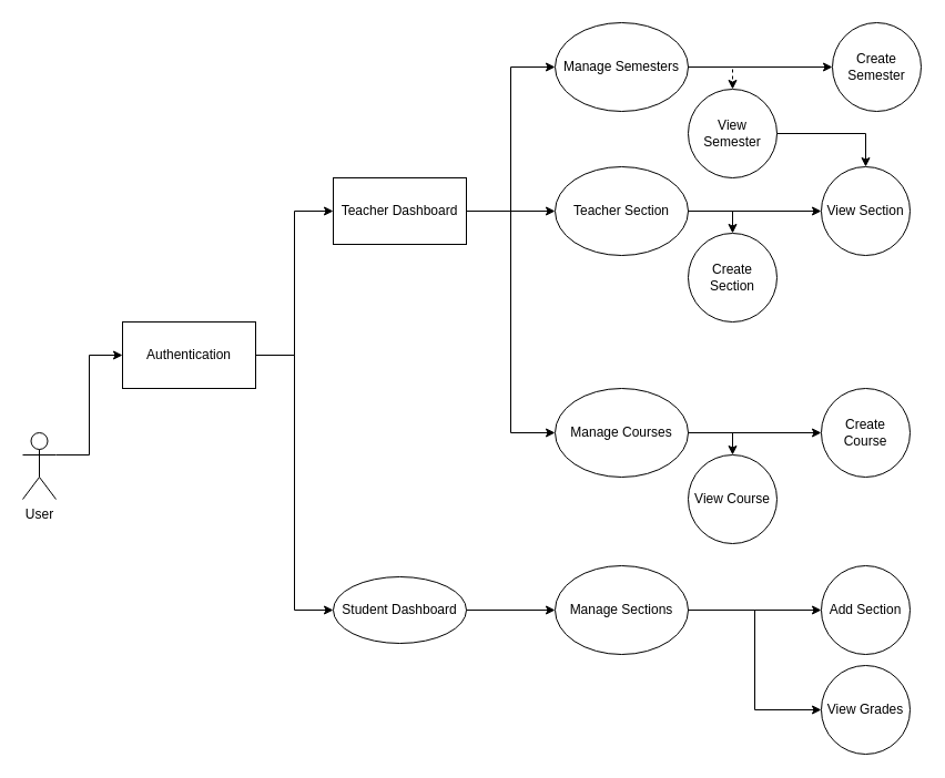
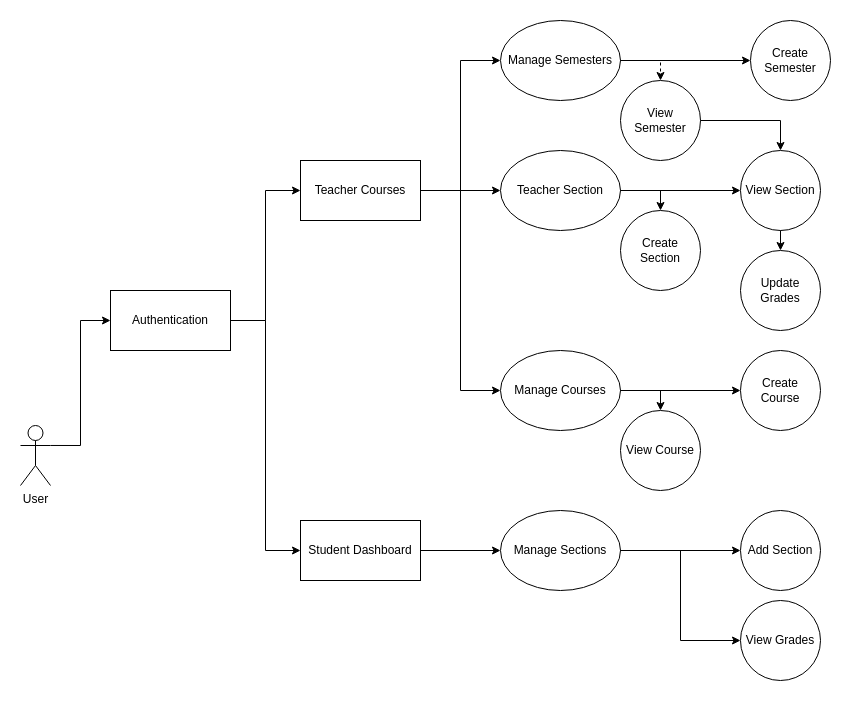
  <mxCell id="0" />
  <mxCell id="1" parent="0" />
  <mxCell id="2" value="Authentication" style="rounded=0;whiteSpace=wrap;html=1;" vertex="1" parent="1"><mxGeometry x="110" y="290" width="120" height="60" as="geometry" /></mxCell>
- <mxCell id="3" value="User" style="shape=umlActor;verticalLabelPosition=bottom;verticalAlign=top;html=1;outlineConnect=0;" vertex="1" parent="1"><mxGeometry x="20" y="390" width="30" height="60" as="geometry" /></mxCell>
+ <mxCell id="3" value="User" style="shape=umlActor;verticalLabelPosition=bottom;verticalAlign=top;html=1;outlineConnect=0;" vertex="1" parent="1"><mxGeometry x="20" y="425" width="30" height="60" as="geometry" /></mxCell>
  <mxCell id="4" value="" style="endArrow=classic;html=1;rounded=0;entryX=0;entryY=0.5;entryDx=0;entryDy=0;edgeStyle=orthogonalEdgeStyle;exitX=1;exitY=0.333;exitDx=0;exitDy=0;exitPerimeter=0;" edge="1" parent="1" source="3" target="2"><mxGeometry width="50" height="50" relative="1" as="geometry"><mxPoint x="40" y="380" as="sourcePoint" /><mxPoint x="430" y="380" as="targetPoint" /></mxGeometry></mxCell>
- <mxCell id="5" value="Teacher Dashboard" style="rounded=0;whiteSpace=wrap;html=1;" vertex="1" parent="1"><mxGeometry x="300" y="160" width="120" height="60" as="geometry" /></mxCell>
- <mxCell id="6" value="Student Dashboard" style="ellipse;whiteSpace=wrap;html=1;" vertex="1" parent="1"><mxGeometry x="300" y="520" width="120" height="60" as="geometry" /></mxCell>
+ <mxCell id="5" value="Teacher Courses" style="rounded=0;whiteSpace=wrap;html=1;" vertex="1" parent="1"><mxGeometry x="300" y="160" width="120" height="60" as="geometry" /></mxCell>
+ <mxCell id="6" value="Student Dashboard" style="rounded=0;whiteSpace=wrap;html=1;" vertex="1" parent="1"><mxGeometry x="300" y="520" width="120" height="60" as="geometry" /></mxCell>
  <mxCell id="7" value="" style="endArrow=classic;html=1;rounded=0;exitX=1;exitY=0.5;exitDx=0;exitDy=0;entryX=0;entryY=0.5;entryDx=0;entryDy=0;edgeStyle=orthogonalEdgeStyle;" edge="1" parent="1" source="2" target="5"><mxGeometry width="50" height="50" relative="1" as="geometry"><mxPoint x="380" y="350" as="sourcePoint" /><mxPoint x="430" y="300" as="targetPoint" /></mxGeometry></mxCell>
  <mxCell id="8" value="" style="endArrow=classic;html=1;rounded=0;exitX=1;exitY=0.5;exitDx=0;exitDy=0;entryX=0;entryY=0.5;entryDx=0;entryDy=0;edgeStyle=orthogonalEdgeStyle;" edge="1" parent="1" source="2" target="6"><mxGeometry width="50" height="50" relative="1" as="geometry"><mxPoint x="240" y="330" as="sourcePoint" /><mxPoint x="310" y="200" as="targetPoint" /></mxGeometry></mxCell>
  <mxCell id="9" value="Manage Courses" style="ellipse;whiteSpace=wrap;html=1;" vertex="1" parent="1"><mxGeometry x="500" y="350" width="120" height="80" as="geometry" /></mxCell>
  <mxCell id="10" value="Manage Semesters" style="ellipse;whiteSpace=wrap;html=1;" vertex="1" parent="1"><mxGeometry x="500" width="120" height="80" as="geometry" y="20" /></mxCell>
  <mxCell id="11" value="Teacher Section" style="ellipse;whiteSpace=wrap;html=1;" vertex="1" parent="1"><mxGeometry x="500" y="150" width="120" height="80" as="geometry" /></mxCell>
  <mxCell id="12" value="" style="endArrow=classic;html=1;rounded=0;exitX=1;exitY=0.5;exitDx=0;exitDy=0;entryX=0;entryY=0.5;entryDx=0;entryDy=0;edgeStyle=orthogonalEdgeStyle;" edge="1" parent="1" source="5" target="10"><mxGeometry width="50" height="50" relative="1" as="geometry"><mxPoint x="380" y="350" as="sourcePoint" /><mxPoint x="430" y="300" as="targetPoint" /></mxGeometry></mxCell>
  <mxCell id="13" value="" style="endArrow=classic;html=1;rounded=0;exitX=1;exitY=0.5;exitDx=0;exitDy=0;entryX=0;entryY=0.5;entryDx=0;entryDy=0;" edge="1" parent="1" source="5" target="11"><mxGeometry width="50" height="50" relative="1" as="geometry"><mxPoint x="380" y="350" as="sourcePoint" /><mxPoint x="430" y="300" as="targetPoint" /></mxGeometry></mxCell>
  <mxCell id="14" value="" style="endArrow=classic;html=1;rounded=0;exitX=1;exitY=0.5;exitDx=0;exitDy=0;edgeStyle=orthogonalEdgeStyle;entryX=0;entryY=0.5;entryDx=0;entryDy=0;" edge="1" parent="1" source="5" target="9"><mxGeometry width="50" height="50" relative="1" as="geometry"><mxPoint x="380" y="350" as="sourcePoint" /><mxPoint x="500" y="290" as="targetPoint" /></mxGeometry></mxCell>
  <mxCell id="15" value="Manage Sections" style="ellipse;whiteSpace=wrap;html=1;" vertex="1" parent="1"><mxGeometry x="500" y="510" width="120" height="80" as="geometry" /></mxCell>
  <mxCell id="16" value="" style="endArrow=classic;html=1;rounded=0;exitX=1;exitY=0.5;exitDx=0;exitDy=0;entryX=0;entryY=0.5;entryDx=0;entryDy=0;" edge="1" parent="1" source="6" target="15"><mxGeometry width="50" height="50" relative="1" as="geometry"><mxPoint x="380" y="450" as="sourcePoint" /><mxPoint x="430" y="400" as="targetPoint" /></mxGeometry></mxCell>
  <mxCell id="17" value="" style="endArrow=classic;html=1;rounded=0;exitX=1;exitY=0.5;exitDx=0;exitDy=0;entryX=0;entryY=0.5;entryDx=0;entryDy=0;edgeStyle=orthogonalEdgeStyle;" edge="1" parent="1" source="15" target="18"><mxGeometry width="50" height="50" relative="1" as="geometry"><mxPoint x="380" y="450" as="sourcePoint" /><mxPoint x="670" y="450" as="targetPoint" /></mxGeometry></mxCell>
  <mxCell id="18" value="View Grades" style="ellipse;whiteSpace=wrap;html=1;aspect=fixed;" vertex="1" parent="1"><mxGeometry x="740" y="600" width="80" height="80" as="geometry" /></mxCell>
  <mxCell id="19" value="Create Semester" style="ellipse;whiteSpace=wrap;html=1;aspect=fixed;" vertex="1" parent="1"><mxGeometry x="750" width="80" height="80" as="geometry" y="20" /></mxCell>
  <mxCell id="20" value="View Semester" style="ellipse;whiteSpace=wrap;html=1;aspect=fixed;" vertex="1" parent="1"><mxGeometry x="620" y="80" width="80" height="80" as="geometry" /></mxCell>
  <mxCell id="21" value="" style="endArrow=classic;html=1;rounded=0;exitX=1;exitY=0.5;exitDx=0;exitDy=0;entryX=0;entryY=0.5;entryDx=0;entryDy=0;" edge="1" parent="1" source="10" target="19"><mxGeometry width="50" height="50" relative="1" as="geometry"><mxPoint x="380" y="350" as="sourcePoint" /><mxPoint x="430" y="300" as="targetPoint" /></mxGeometry></mxCell>
  <mxCell id="22" value="" style="endArrow=classic;html=1;rounded=0;exitX=1;exitY=0.5;exitDx=0;exitDy=0;entryX=0.5;entryY=0;entryDx=0;entryDy=0;edgeStyle=orthogonalEdgeStyle;dashed=1;" edge="1" parent="1" source="10" target="20"><mxGeometry width="50" height="50" relative="1" as="geometry"><mxPoint x="380" y="350" as="sourcePoint" /><mxPoint x="430" y="300" as="targetPoint" /></mxGeometry></mxCell>
  <mxCell id="23" value="Create Section" style="ellipse;whiteSpace=wrap;html=1;aspect=fixed;" vertex="1" parent="1"><mxGeometry x="620" y="210" width="80" height="80" as="geometry" /></mxCell>
  <mxCell id="24" value="" style="endArrow=classic;html=1;rounded=0;exitX=1;exitY=0.5;exitDx=0;exitDy=0;entryX=0.5;entryY=0;entryDx=0;entryDy=0;edgeStyle=orthogonalEdgeStyle;" edge="1" parent="1" source="11" target="23"><mxGeometry width="50" height="50" relative="1" as="geometry"><mxPoint x="380" y="350" as="sourcePoint" /><mxPoint x="430" y="300" as="targetPoint" /></mxGeometry></mxCell>
  <mxCell id="25" value="View Section" style="ellipse;whiteSpace=wrap;html=1;aspect=fixed;" vertex="1" parent="1"><mxGeometry x="740" y="150" width="80" height="80" as="geometry" /></mxCell>
  <mxCell id="26" value="" style="endArrow=classic;html=1;rounded=0;exitX=1;exitY=0.5;exitDx=0;exitDy=0;entryX=0;entryY=0.5;entryDx=0;entryDy=0;" edge="1" parent="1" source="11" target="25"><mxGeometry width="50" height="50" relative="1" as="geometry"><mxPoint x="380" y="350" as="sourcePoint" /><mxPoint x="430" y="300" as="targetPoint" /></mxGeometry></mxCell>
  <mxCell id="27" value="Add Section" style="ellipse;whiteSpace=wrap;html=1;aspect=fixed;" vertex="1" parent="1"><mxGeometry x="740" y="510" width="80" height="80" as="geometry" /></mxCell>
  <mxCell id="28" value="" style="endArrow=classic;html=1;rounded=0;exitX=1;exitY=0.5;exitDx=0;exitDy=0;entryX=0;entryY=0.5;entryDx=0;entryDy=0;edgeStyle=orthogonalEdgeStyle;" edge="1" parent="1" source="15" target="27"><mxGeometry width="50" height="50" relative="1" as="geometry"><mxPoint x="380" y="350" as="sourcePoint" /><mxPoint x="430" y="300" as="targetPoint" /></mxGeometry></mxCell>
  <mxCell id="29" value="Create Course" style="ellipse;whiteSpace=wrap;html=1;aspect=fixed;" vertex="1" parent="1"><mxGeometry x="740" y="350" width="80" height="80" as="geometry" /></mxCell>
  <mxCell id="30" value="" style="endArrow=classic;html=1;rounded=0;exitX=1;exitY=0.5;exitDx=0;exitDy=0;entryX=0;entryY=0.5;entryDx=0;entryDy=0;" edge="1" parent="1" source="9" target="29"><mxGeometry width="50" height="50" relative="1" as="geometry"><mxPoint x="380" y="350" as="sourcePoint" /><mxPoint x="430" y="300" as="targetPoint" /></mxGeometry></mxCell>
  <mxCell id="31" value="View Course" style="ellipse;whiteSpace=wrap;html=1;aspect=fixed;" vertex="1" parent="1"><mxGeometry x="620" y="410" width="80" height="80" as="geometry" /></mxCell>
  <mxCell id="32" value="" style="endArrow=classic;html=1;rounded=0;exitX=1;exitY=0.5;exitDx=0;exitDy=0;entryX=0.5;entryY=0;entryDx=0;entryDy=0;edgeStyle=orthogonalEdgeStyle;" edge="1" parent="1" source="20" target="25"><mxGeometry width="50" height="50" relative="1" as="geometry"><mxPoint x="380" y="350" as="sourcePoint" /><mxPoint x="430" y="300" as="targetPoint" /></mxGeometry></mxCell>
  <mxCell id="33" value="" style="endArrow=classic;html=1;rounded=0;exitX=1;exitY=0.5;exitDx=0;exitDy=0;entryX=0.5;entryY=0;entryDx=0;entryDy=0;edgeStyle=orthogonalEdgeStyle;" edge="1" parent="1" source="9" target="31"><mxGeometry width="50" height="50" relative="1" as="geometry"><mxPoint x="380" y="350" as="sourcePoint" /><mxPoint x="430" y="300" as="targetPoint" /></mxGeometry></mxCell>
+ <mxCell id="34" value="Update Grades" style="ellipse;whiteSpace=wrap;html=1;aspect=fixed;" vertex="1" parent="1"><mxGeometry x="740" y="250" width="80" height="80" as="geometry" /></mxCell>
+ <mxCell id="35" value="" style="endArrow=classic;html=1;rounded=0;exitX=0.5;exitY=1;exitDx=0;exitDy=0;entryX=0.5;entryY=0;entryDx=0;entryDy=0;" edge="1" parent="1" source="25" target="34"><mxGeometry width="50" height="50" relative="1" as="geometry"><mxPoint x="380" y="350" as="sourcePoint" /><mxPoint x="430" y="300" as="targetPoint" /></mxGeometry></mxCell>
